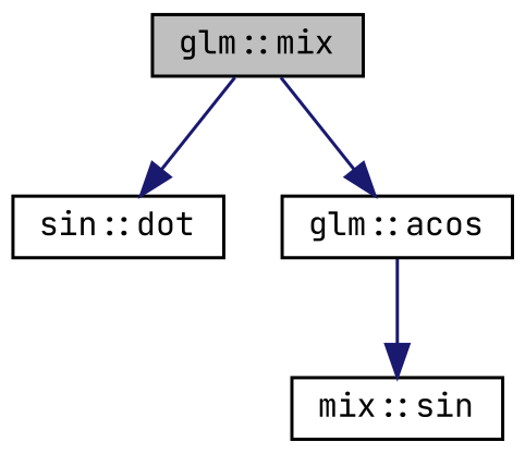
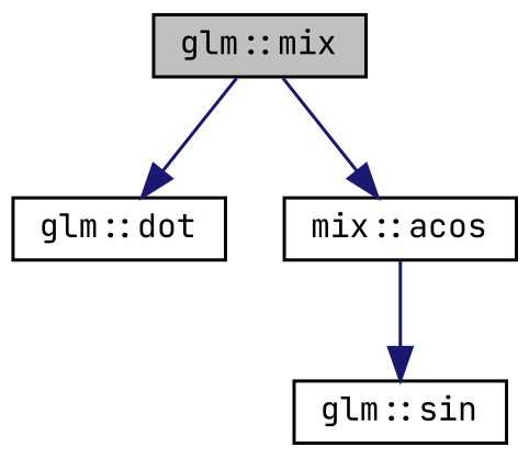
  digraph {
    fontname="JetBrains Mono"
    rankdir=TB
    node [color=black fillcolor=white fontname="JetBrains Mono" fontsize=10 shape=record style=filled]
    edge [color=midnightblue fontname="JetBrains Mono" fontsize=10 labelfontname=Helvetica labelfontsize=10 style=solid]
    n1 [fillcolor=grey75 fontcolor=black height=0.2 label="glm::mix" width=0.4]
-   n2 [height=0.2 label="sin::dot" width=0.4]
-   n3 [height=0.2 label="glm::acos" width=0.4]
-   n4 [height=0.2 label="mix::sin" width=0.4]
+   n2 [height=0.2 label="glm::dot" width=0.4]
+   n3 [height=0.2 label="mix::acos" width=0.4]
+   n4 [height=0.2 label="glm::sin" width=0.4]
    n1 -> n2
    n1 -> n3
    n3 -> n4
  }
